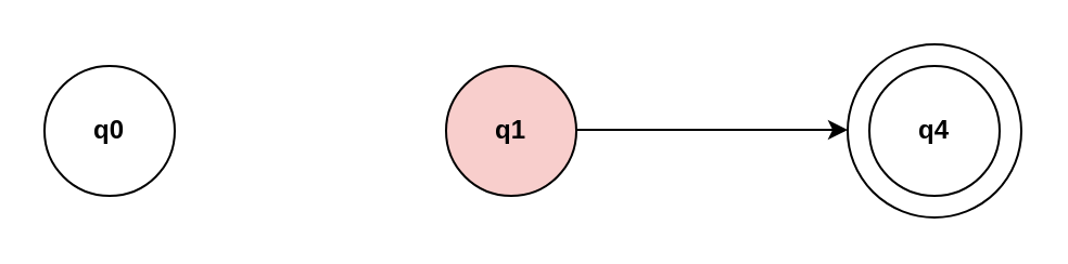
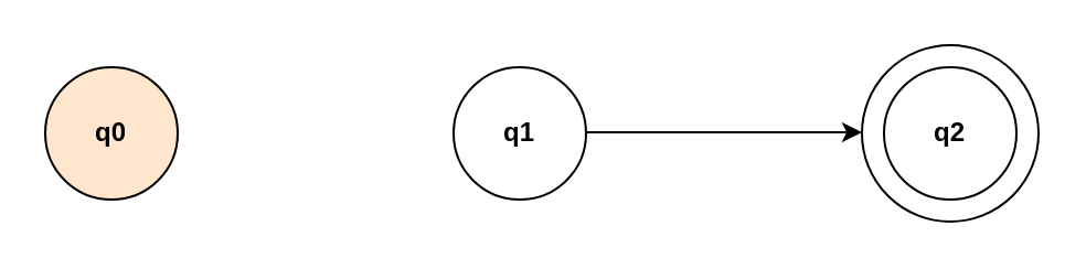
  <mxCell id="0" />
  <mxCell id="1" parent="0" />
- <mxCell id="2" value="&lt;b&gt;q0&lt;/b&gt;" style="ellipse;whiteSpace=wrap;html=1;aspect=fixed;" vertex="1" parent="1"><mxGeometry x="20" y="30" width="60" height="60" as="geometry" /></mxCell>
- <mxCell id="3" value="&lt;b&gt;q1&lt;/b&gt;" style="ellipse;whiteSpace=wrap;html=1;aspect=fixed;fillColor=#f8cecc;" vertex="1" parent="1"><mxGeometry x="205" y="30" width="60" height="60" as="geometry" /></mxCell>
+ <mxCell id="2" value="&lt;b&gt;q0&lt;/b&gt;" style="ellipse;whiteSpace=wrap;html=1;aspect=fixed;fillColor=#ffe6cc;" vertex="1" parent="1"><mxGeometry x="20" y="30" width="60" height="60" as="geometry" /></mxCell>
+ <mxCell id="3" value="&lt;b&gt;q1&lt;/b&gt;" style="ellipse;whiteSpace=wrap;html=1;aspect=fixed;" vertex="1" parent="1"><mxGeometry x="205" y="30" width="60" height="60" as="geometry" /></mxCell>
  <mxCell id="4" value="" style="group" vertex="1" connectable="0" parent="1"><mxGeometry x="390" y="20" width="80" height="80" as="geometry" /></mxCell>
  <mxCell id="5" value="" style="ellipse;whiteSpace=wrap;html=1;aspect=fixed;" vertex="1" parent="4"><mxGeometry width="80" height="80" as="geometry" /></mxCell>
- <mxCell id="6" value="&lt;b&gt;q4&lt;/b&gt;" style="ellipse;whiteSpace=wrap;html=1;aspect=fixed;" vertex="1" parent="4"><mxGeometry x="10" y="10" width="60" height="60" as="geometry" /></mxCell>
+ <mxCell id="6" value="&lt;b&gt;q2&lt;/b&gt;" style="ellipse;whiteSpace=wrap;html=1;aspect=fixed;" vertex="1" parent="4"><mxGeometry x="10" y="10" width="60" height="60" as="geometry" /></mxCell>
  <mxCell id="7" value="" style="endArrow=classic;html=1;rounded=0;exitX=1;exitY=0.5;exitDx=0;exitDy=0;entryX=0;entryY=0.5;entryDx=0;entryDy=0;" edge="1" parent="1"><mxGeometry width="50" height="50" relative="1" as="geometry"><mxPoint x="265" y="59.5" as="sourcePoint" /><mxPoint x="390" y="59.5" as="targetPoint" /></mxGeometry></mxCell>
